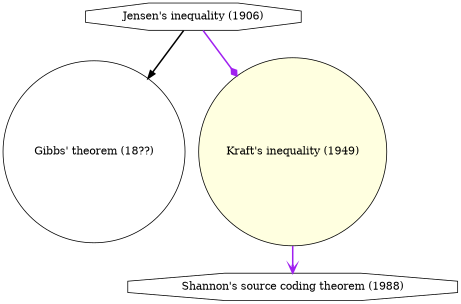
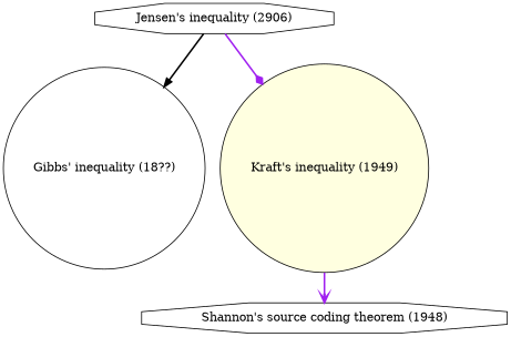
  digraph {
    node [fillcolor=white shape=octagon style=filled]
    edge [color=purple style=bold]
-   n1 [label="Jensen's inequality (1906)"]
-   n2 [label="Gibbs' theorem (18??)" shape=circle]
+   n1 [label="Jensen's inequality (2906)"]
+   n2 [label="Gibbs' inequality (18??)" shape=circle]
    n3 [fillcolor=lightyellow label="Kraft's inequality (1949)" shape=circle]
-   n4 [label="Shannon's source coding theorem (1988)"]
+   n4 [label="Shannon's source coding theorem (1948)"]
    n1 -> n2 [arrowhead=normal color=black]
    n1 -> n3 [arrowhead=diamond]
    n3 -> n4 [arrowhead=vee]
  }
